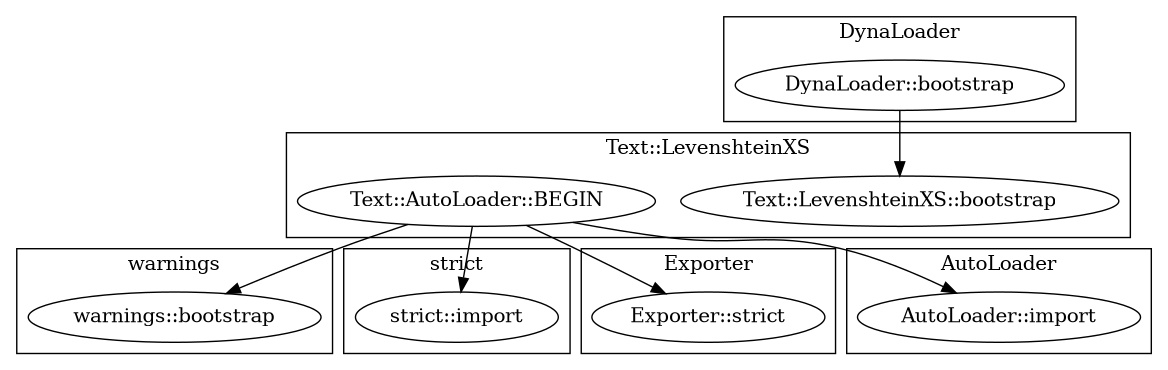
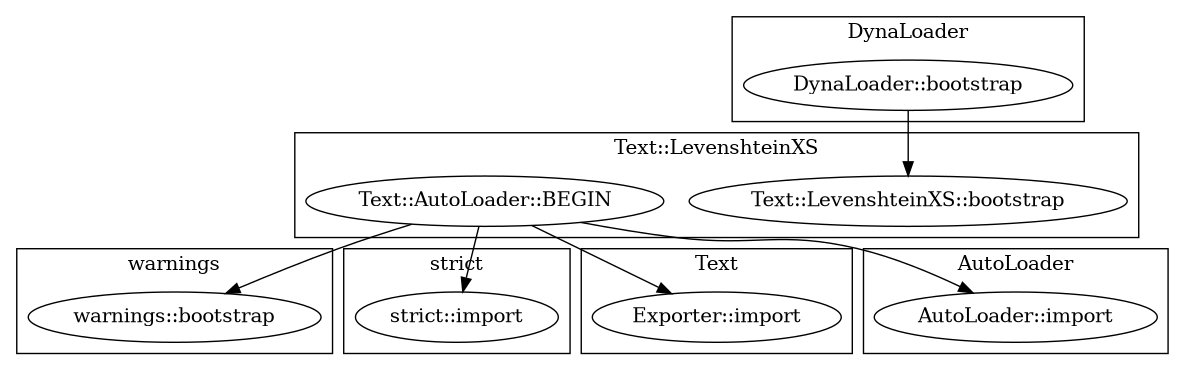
  digraph {
    n1 [label="warnings::bootstrap"]
    "DynaLoader::bootstrap"
    "strict::import"
-   "Exporter::import" [label="Exporter::strict"]
+   "Exporter::import"
    "Text::LevenshteinXS::bootstrap"
    n6 [label="Text::AutoLoader::BEGIN"]
    "AutoLoader::import"
    subgraph cluster_1 {
      label=warnings
      n1
    }
    subgraph cluster_2 {
      label=DynaLoader
      "DynaLoader::bootstrap"
    }
    subgraph cluster_3 {
      label="strict"
      "strict::import"
    }
    subgraph cluster_4 {
-     label=Exporter
+     label=Text
      "Exporter::import"
    }
    subgraph cluster_5 {
      label="Text::LevenshteinXS"
      "Text::LevenshteinXS::bootstrap"
      n6
    }
    subgraph cluster_6 {
      label=AutoLoader
      "AutoLoader::import"
    }
    "DynaLoader::bootstrap" -> "Text::LevenshteinXS::bootstrap"
    n6 -> n1
    n6 -> "strict::import"
    n6 -> "Exporter::import"
    n6 -> "AutoLoader::import"
  }
